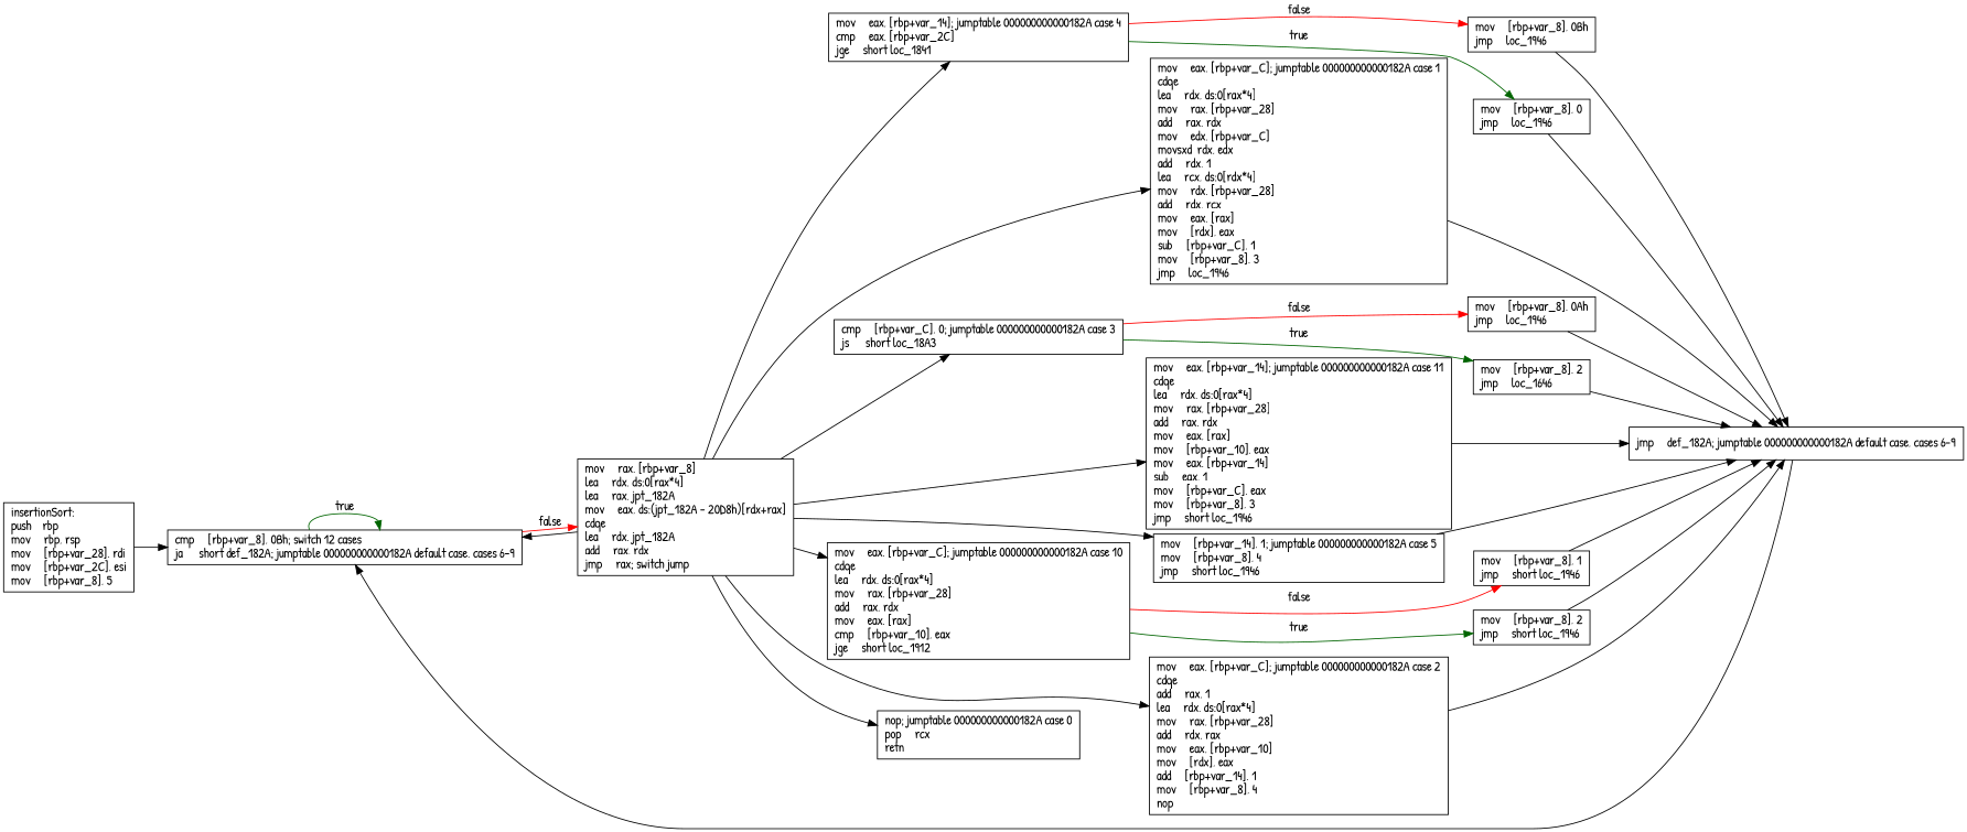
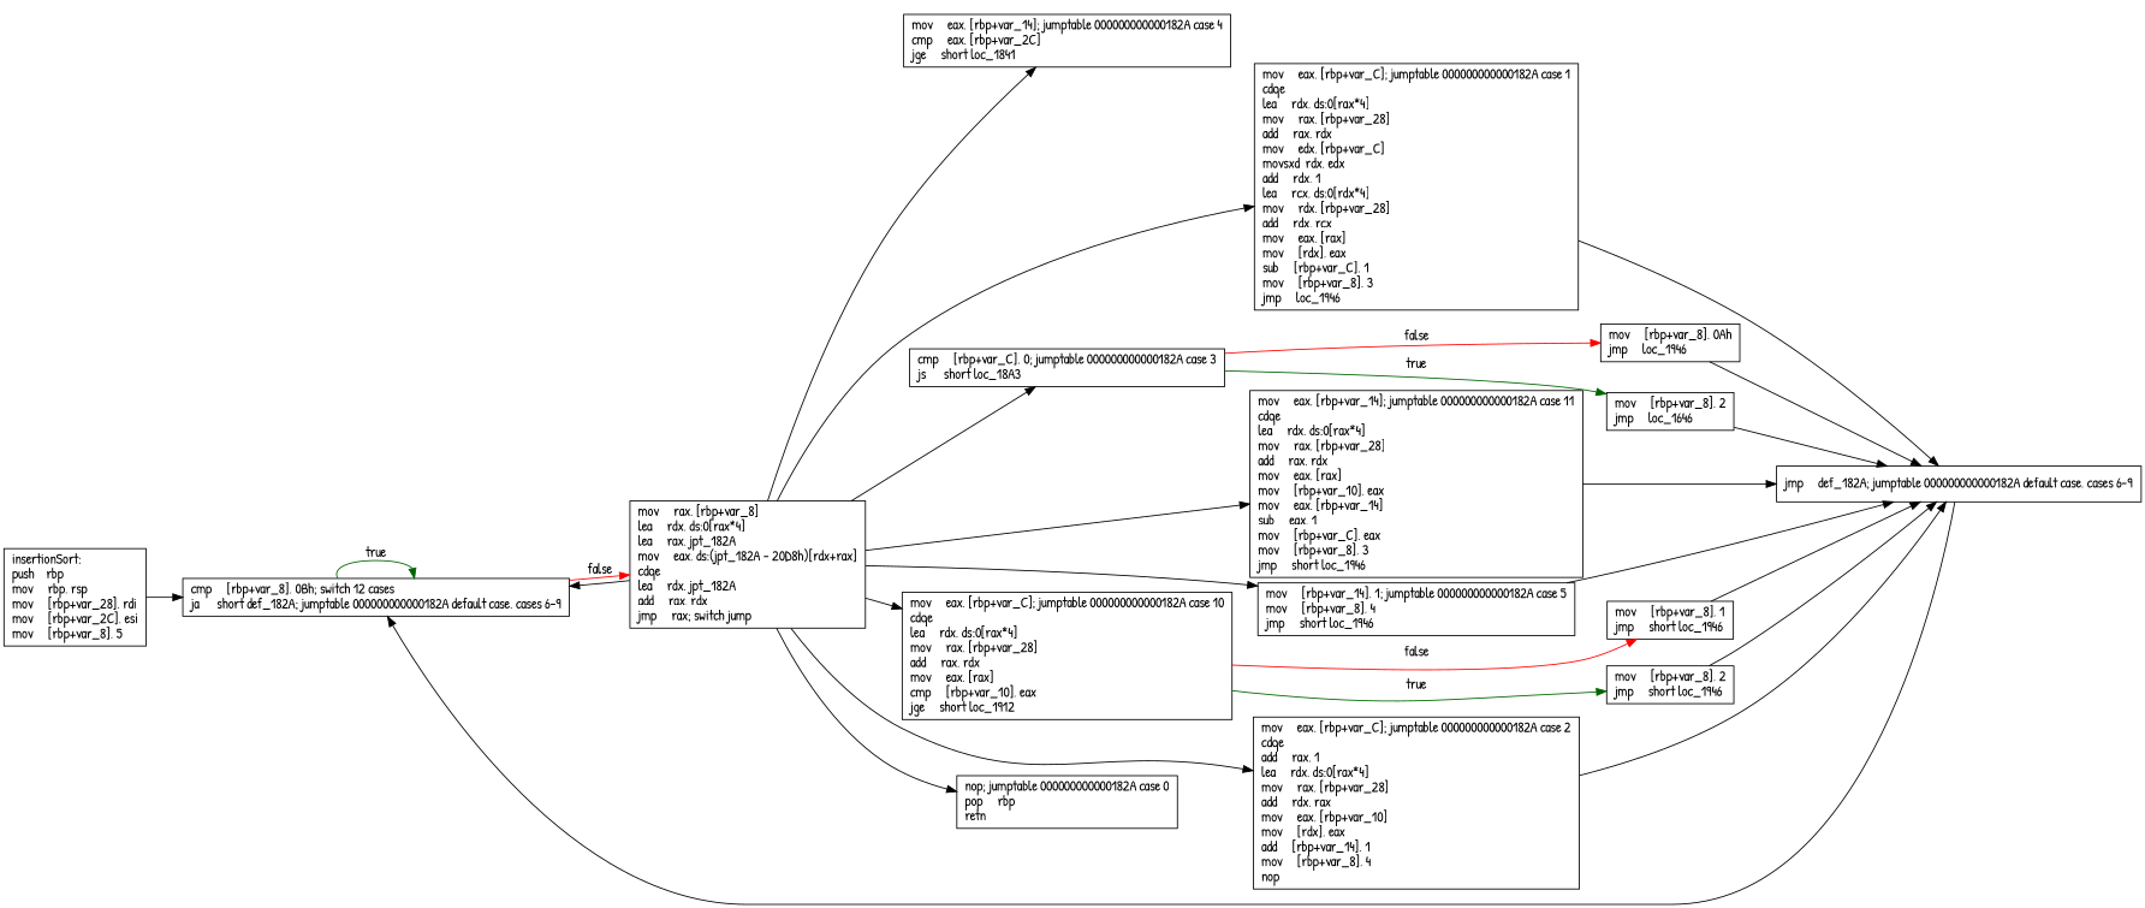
  digraph {
    fontname="Patrick Hand"
    rankdir=LR
    node [fontname="Patrick Hand" shape=box]
    edge [fontname="Patrick Hand"]
    n1 [label="insertionSort:\lpush    rbp\lmov     rbp, rsp\lmov     [rbp+var_28], rdi\lmov     [rbp+var_2C], esi\lmov     [rbp+var_8], 5\l"]
    n2 [label="cmp     [rbp+var_8], 0Bh; switch 12 cases\lja      short def_182A; jumptable 000000000000182A default case, cases 6-9\l"]
    n3 [label="mov     rax, [rbp+var_8]\llea     rdx, ds:0[rax*4]\llea     rax, jpt_182A\lmov     eax, ds:(jpt_182A - 20D8h)[rdx+rax]\lcdqe\llea     rdx, jpt_182A\ladd     rax, rdx\ljmp     rax; switch jump\l"]
    n4 [label="mov     eax, [rbp+var_14]; jumptable 000000000000182A case 4\lcmp     eax, [rbp+var_2C]\ljge     short loc_1841\l"]
    n5 [label="mov     eax, [rbp+var_C]; jumptable 000000000000182A case 1\lcdqe\llea     rdx, ds:0[rax*4]\lmov     rax, [rbp+var_28]\ladd     rax, rdx\lmov     edx, [rbp+var_C]\lmovsxd  rdx, edx\ladd     rdx, 1\llea     rcx, ds:0[rdx*4]\lmov     rdx, [rbp+var_28]\ladd     rdx, rcx\lmov     eax, [rax]\lmov     [rdx], eax\lsub     [rbp+var_C], 1\lmov     [rbp+var_8], 3\ljmp     loc_1946\l"]
    n6 [label="cmp     [rbp+var_C], 0; jumptable 000000000000182A case 3\ljs      short loc_18A3\l"]
    n7 [label="mov     eax, [rbp+var_14]; jumptable 000000000000182A case 11\lcdqe\llea     rdx, ds:0[rax*4]\lmov     rax, [rbp+var_28]\ladd     rax, rdx\lmov     eax, [rax]\lmov     [rbp+var_10], eax\lmov     eax, [rbp+var_14]\lsub     eax, 1\lmov     [rbp+var_C], eax\lmov     [rbp+var_8], 3\ljmp     short loc_1946\l"]
    n8 [label="mov     [rbp+var_14], 1; jumptable 000000000000182A case 5\lmov     [rbp+var_8], 4\ljmp     short loc_1946\l"]
    n9 [label="mov     eax, [rbp+var_C]; jumptable 000000000000182A case 10\lcdqe\llea     rdx, ds:0[rax*4]\lmov     rax, [rbp+var_28]\ladd     rax, rdx\lmov     eax, [rax]\lcmp     [rbp+var_10], eax\ljge     short loc_1912\l"]
    n10 [label="mov     eax, [rbp+var_C]; jumptable 000000000000182A case 2\lcdqe\ladd     rax, 1\llea     rdx, ds:0[rax*4]\lmov     rax, [rbp+var_28]\ladd     rdx, rax\lmov     eax, [rbp+var_10]\lmov     [rdx], eax\ladd     [rbp+var_14], 1\lmov     [rbp+var_8], 4\lnop\l"]
-   n11 [label="nop; jumptable 000000000000182A case 0\lpop     rcx\lretn\l"]
-   n12 [label="mov     [rbp+var_8], 0Bh\ljmp     loc_1946\l"]
-   n13 [label="mov     [rbp+var_8], 0\ljmp     loc_1946\l"]
+   n11 [label="nop; jumptable 000000000000182A case 0\lpop     rbp\lretn\l"]
    n14 [label="jmp     def_182A; jumptable 000000000000182A default case, cases 6-9\l"]
    n15 [label="mov     [rbp+var_8], 0Ah\ljmp     loc_1946\l"]
    n16 [label="mov     [rbp+var_8], 2\ljmp     loc_1646\l"]
    n17 [label="mov     [rbp+var_8], 1\ljmp     short loc_1946\l"]
    n18 [label="mov     [rbp+var_8], 2\ljmp     short loc_1946\l"]
    n1 -> n2
    n2 -> n2 [color=darkgreen label=true]
    n2 -> n3 [color=red label=false]
    n3 -> n2
    n3 -> n4
    n3 -> n5
    n3 -> n6
    n3 -> n7
    n3 -> n8
    n3 -> n9
    n3 -> n10
    n3 -> n11
-   n4 -> n12 [color=red label=false]
-   n4 -> n13 [color=darkgreen label=true]
    n5 -> n14
    n6 -> n15 [color=red label=false]
    n6 -> n16 [color=darkgreen label=true]
    n7 -> n14
    n8 -> n14
    n9 -> n17 [color=red label=false]
    n9 -> n18 [color=darkgreen label=true]
    n10 -> n14
-   n12 -> n14
-   n13 -> n14
    n14 -> n2
    n15 -> n14
    n16 -> n14
    n17 -> n14
    n18 -> n14
  }
